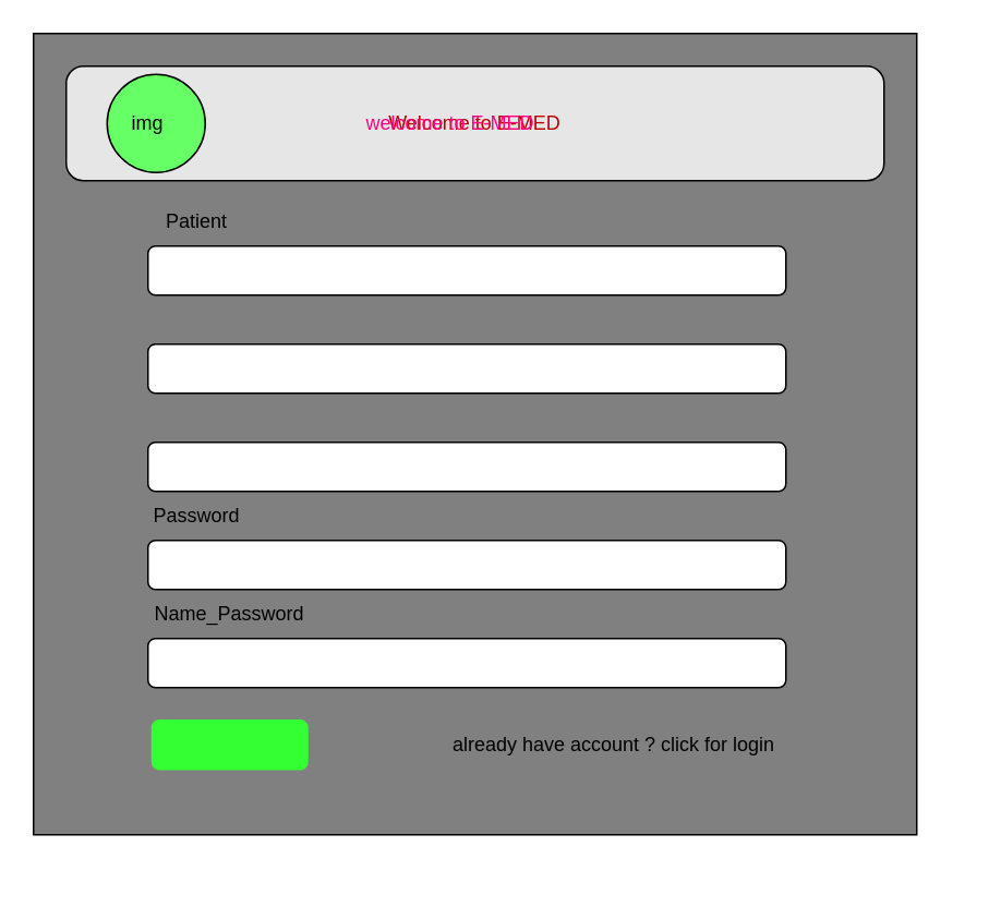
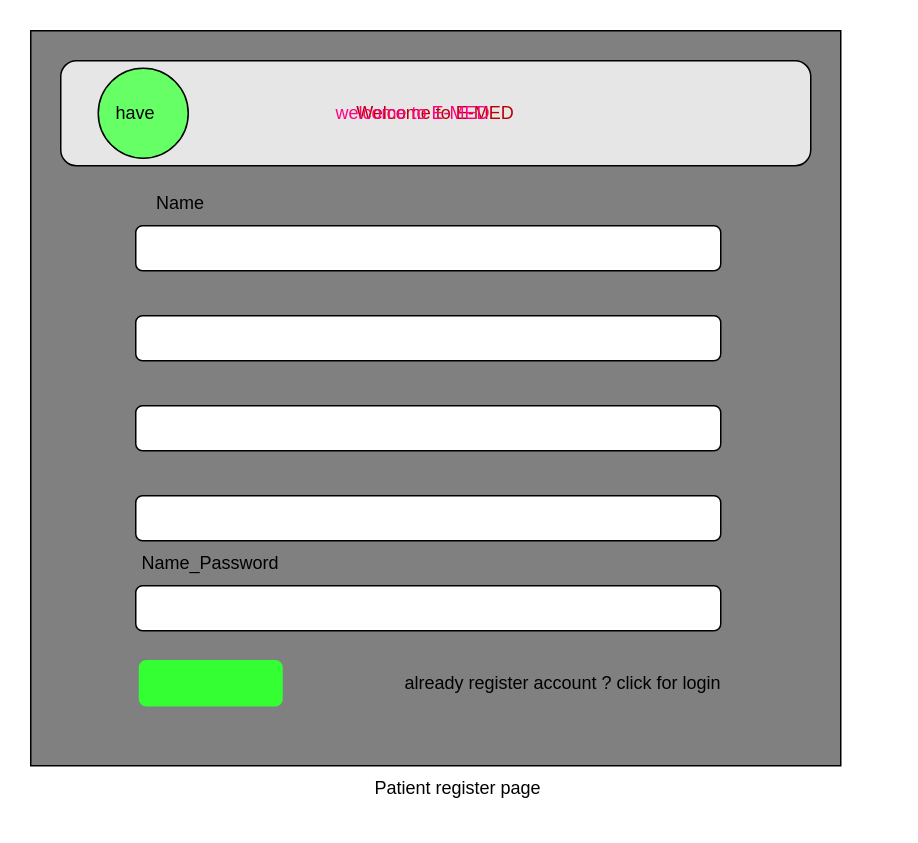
  <mxCell id="0" />
  <mxCell id="1" parent="0" />
  <mxCell id="2" value="" style="rounded=0;whiteSpace=wrap;html=1;fillColor=#808080;" parent="1" vertex="1"><mxGeometry x="20" y="20" width="540" height="490" as="geometry" /></mxCell>
+ <mxCell id="3" value="Patient register page" style="text;html=1;align=center;verticalAlign=middle;whiteSpace=wrap;rounded=0;" parent="1" vertex="1"><mxGeometry x="20" y="510" width="570" height="30" as="geometry" /></mxCell>
  <mxCell id="4" value="&lt;font color=&quot;rgba(0, 0, 0, 0)&quot;&gt;Welcome to E-MED&lt;/font&gt;" style="rounded=1;whiteSpace=wrap;html=1;fillColor=#E6E6E6;fontColor=#000000;" parent="1" vertex="1"><mxGeometry x="40" y="40" width="500" height="70" as="geometry" /></mxCell>
  <mxCell id="5" value="" style="rounded=1;whiteSpace=wrap;html=1;strokeColor=#33FF33;fillColor=#33FF33;" parent="1" vertex="1"><mxGeometry x="92.5" y="440" width="95" height="30" as="geometry" /></mxCell>
- <mxCell id="6" value="already have account ? click for login" style="text;html=1;align=center;verticalAlign=middle;whiteSpace=wrap;rounded=0;" parent="1" vertex="1"><mxGeometry x="180" y="440" width="390" height="30" as="geometry" /></mxCell>
+ <mxCell id="6" value="already register account ? click for login" style="text;html=1;align=center;verticalAlign=middle;whiteSpace=wrap;rounded=0;" parent="1" vertex="1"><mxGeometry x="180" y="440" width="390" height="30" as="geometry" /></mxCell>
  <mxCell id="7" value="" style="rounded=1;whiteSpace=wrap;html=1;" parent="1" vertex="1"><mxGeometry x="90" y="150" width="390" height="30" as="geometry" /></mxCell>
  <mxCell id="8" value="" style="rounded=1;whiteSpace=wrap;html=1;" parent="1" vertex="1"><mxGeometry x="90" y="210" width="390" height="30" as="geometry" /></mxCell>
  <mxCell id="9" value="" style="rounded=1;whiteSpace=wrap;html=1;" parent="1" vertex="1"><mxGeometry x="90" y="270" width="390" height="30" as="geometry" /></mxCell>
  <mxCell id="10" value="" style="rounded=1;whiteSpace=wrap;html=1;" parent="1" vertex="1"><mxGeometry x="90" y="330" width="390" height="30" as="geometry" /></mxCell>
  <mxCell id="11" value="" style="rounded=1;whiteSpace=wrap;html=1;" parent="1" vertex="1"><mxGeometry x="90" y="390" width="390" height="30" as="geometry" /></mxCell>
- <mxCell id="12" value="Patient" style="text;html=1;align=center;verticalAlign=middle;whiteSpace=wrap;rounded=0;" parent="1" vertex="1"><mxGeometry x="90" y="120" width="60" height="30" as="geometry" /></mxCell>
- <mxCell id="13" value="Password" style="text;html=1;align=center;verticalAlign=middle;whiteSpace=wrap;rounded=0;" parent="1" vertex="1"><mxGeometry x="90" y="300" width="60" height="30" as="geometry" /></mxCell>
+ <mxCell id="12" value="Name" style="text;html=1;align=center;verticalAlign=middle;whiteSpace=wrap;rounded=0;" parent="1" vertex="1"><mxGeometry x="90" y="120" width="60" height="30" as="geometry" /></mxCell>
  <mxCell id="14" value="Name_Password" style="text;html=1;align=center;verticalAlign=middle;whiteSpace=wrap;rounded=0;" parent="1" vertex="1"><mxGeometry x="110" y="360" width="60" height="30" as="geometry" /></mxCell>
  <mxCell id="15" value="welcome to E-MED" style="text;html=1;align=center;verticalAlign=middle;whiteSpace=wrap;rounded=0;fontColor=#FF0080;" parent="1" vertex="1"><mxGeometry x="130" y="65" width="290" height="20" as="geometry" /></mxCell>
  <mxCell id="16" value="" style="ellipse;whiteSpace=wrap;html=1;aspect=fixed;fillColor=#66FF66;" parent="1" vertex="1"><mxGeometry x="65" y="45" width="60" height="60" as="geometry" /></mxCell>
- <mxCell id="17" value="img" style="text;html=1;align=center;verticalAlign=middle;whiteSpace=wrap;rounded=0;" parent="1" vertex="1"><mxGeometry x="60" y="60" width="60" height="30" as="geometry" /></mxCell>
+ <mxCell id="17" value="have" style="text;html=1;align=center;verticalAlign=middle;whiteSpace=wrap;rounded=0;" parent="1" vertex="1"><mxGeometry x="60" y="60" width="60" height="30" as="geometry" /></mxCell>
